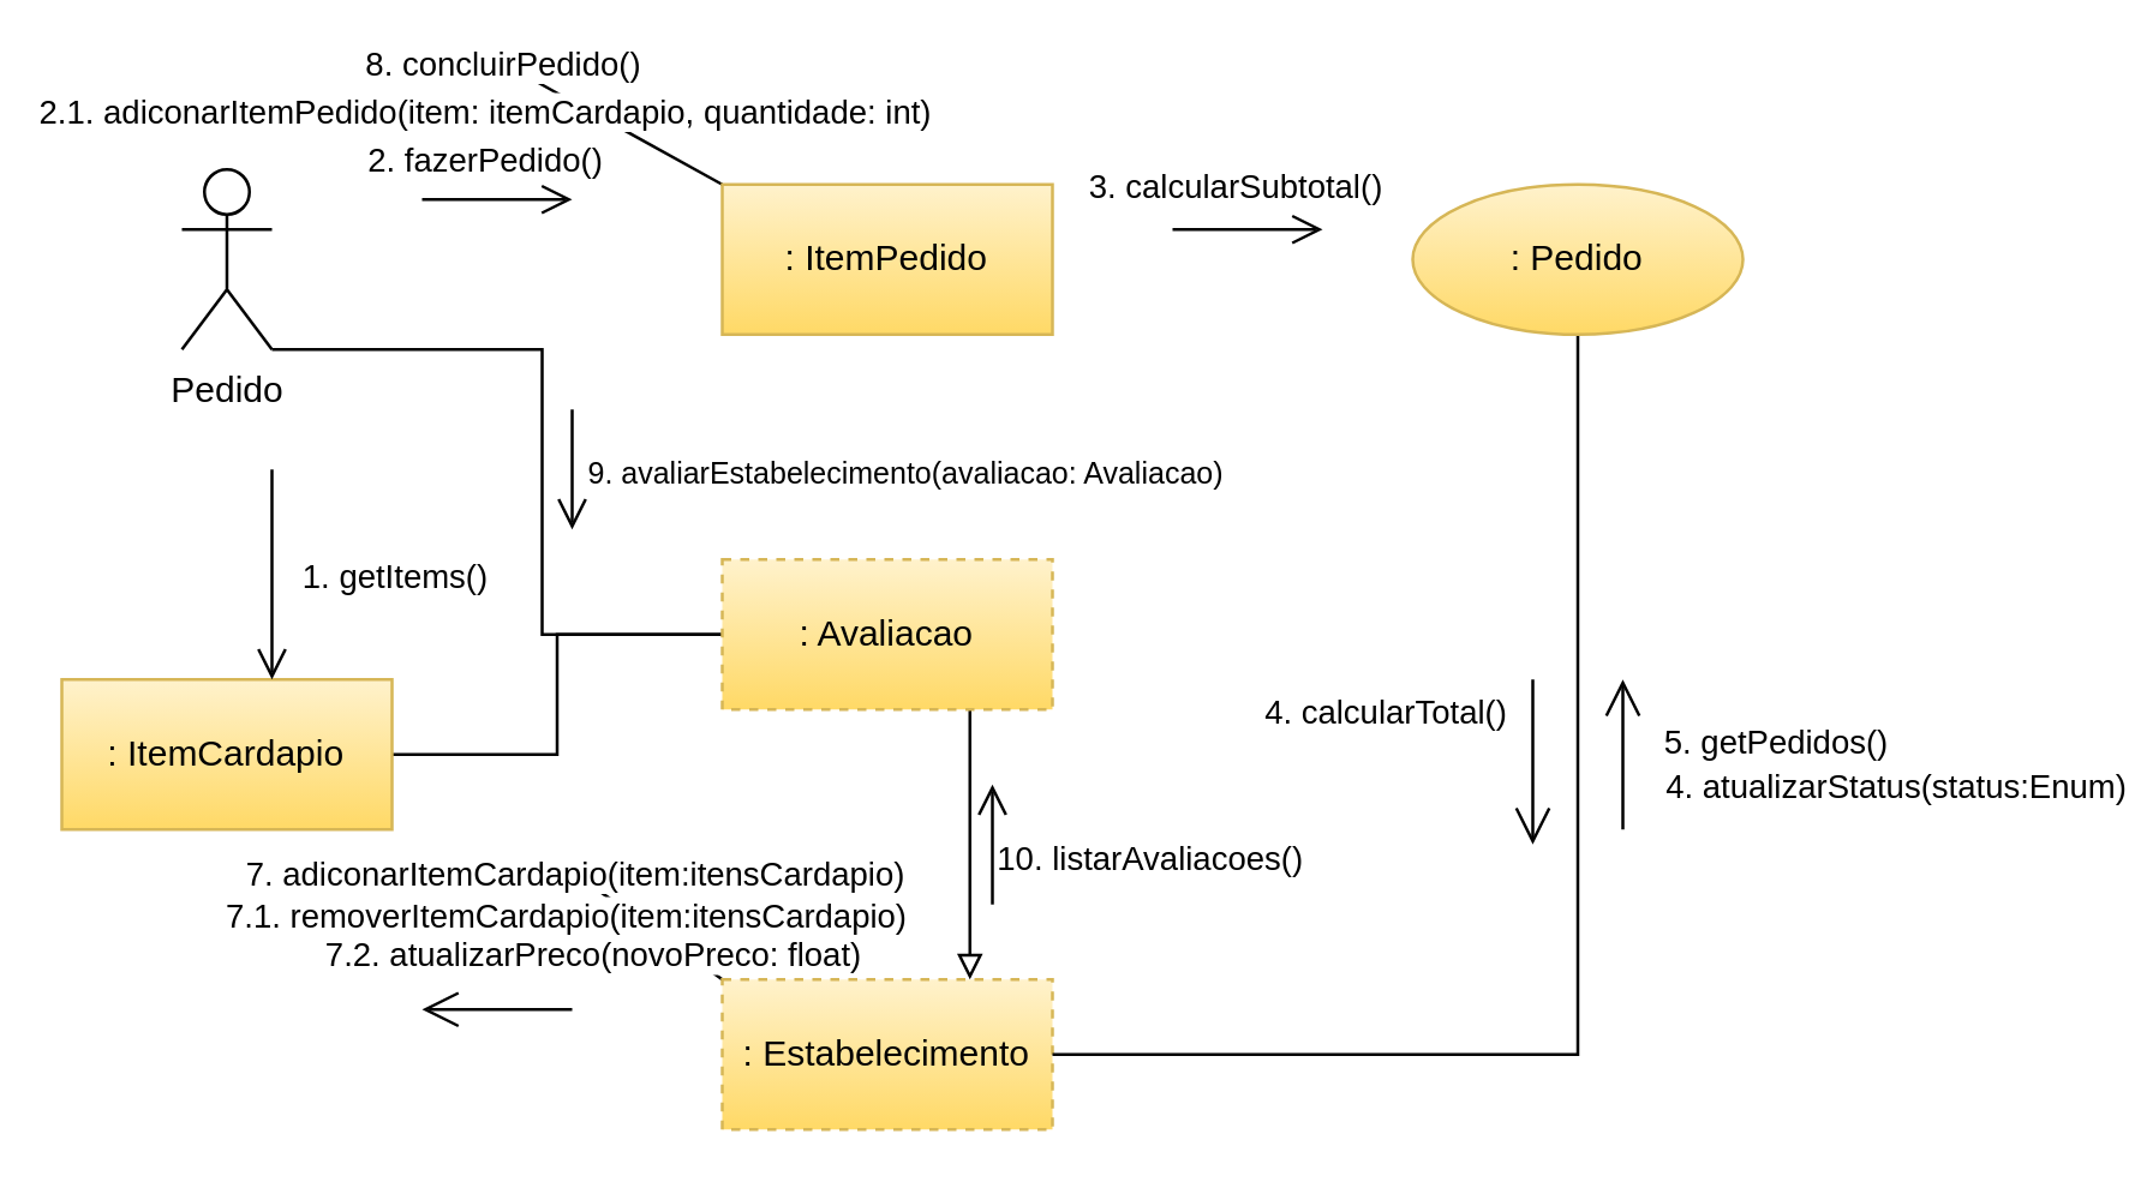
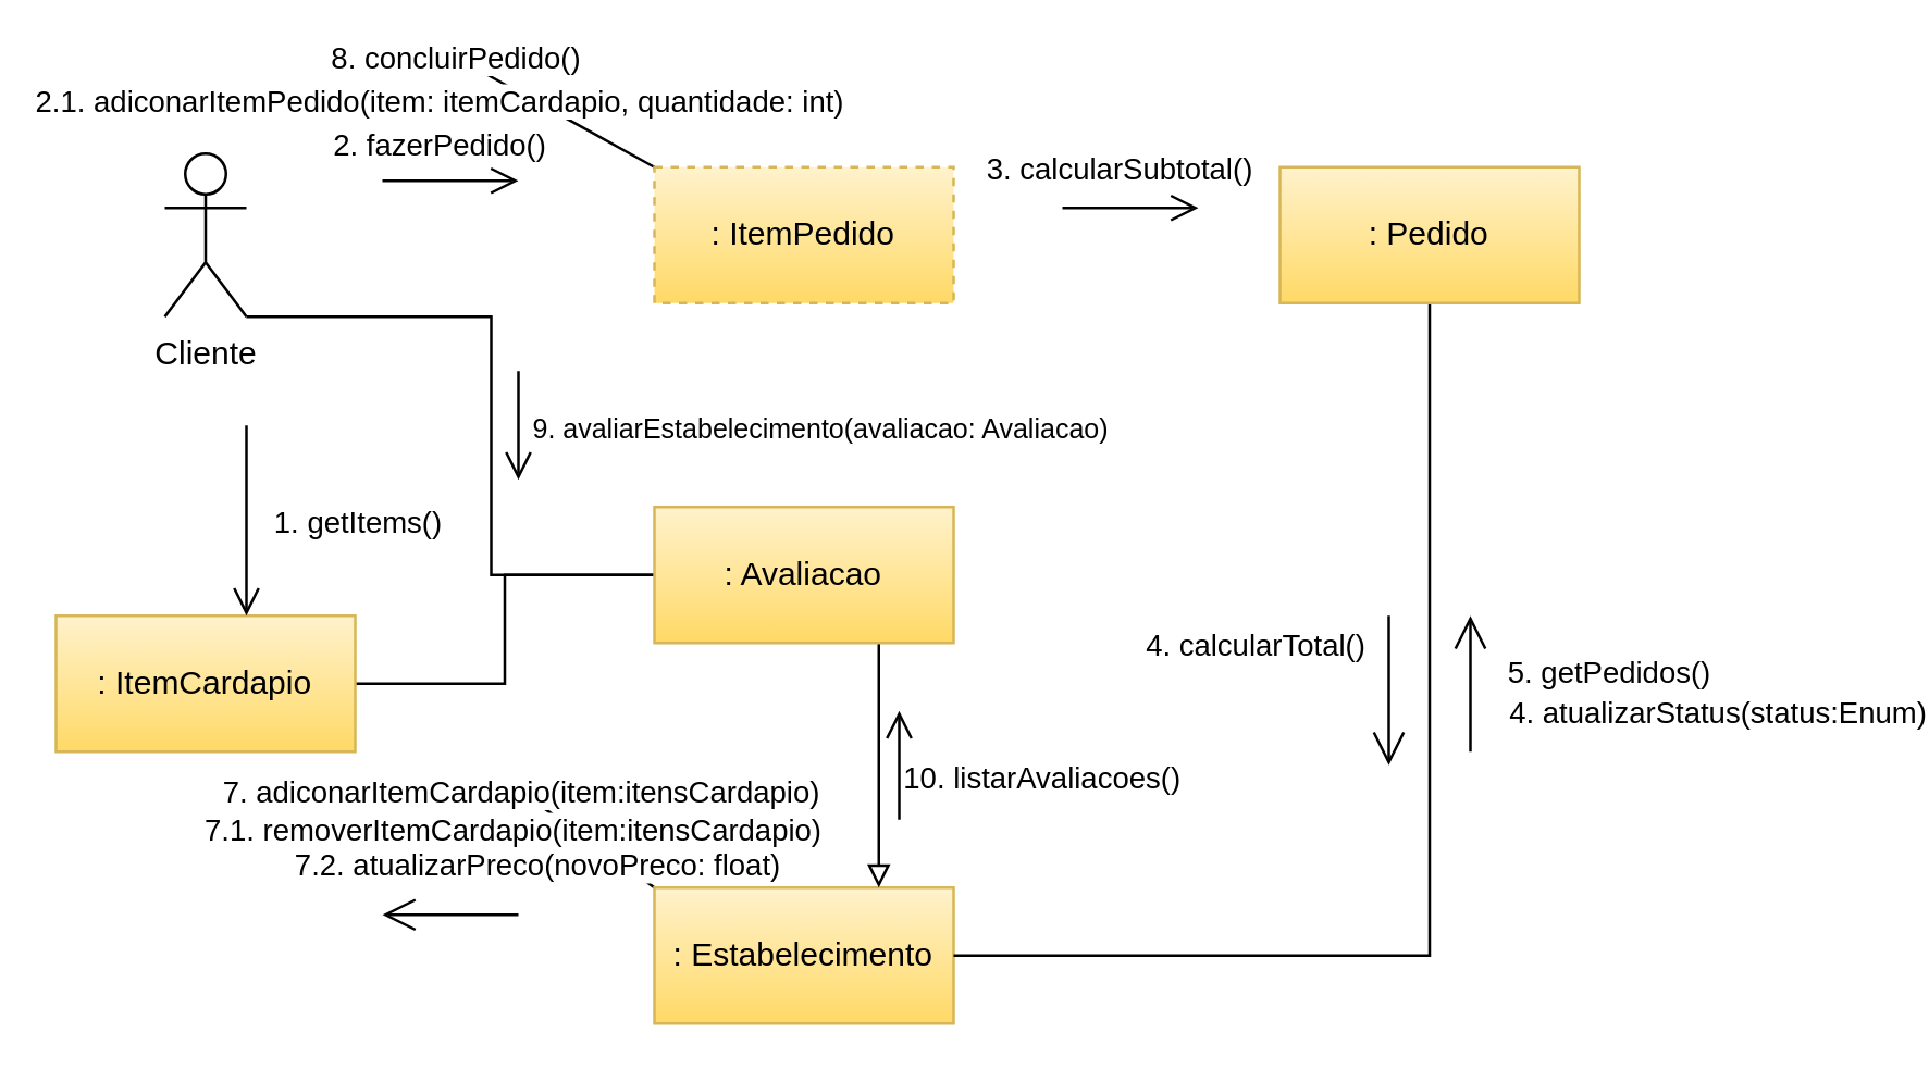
  <mxCell id="0" />
  <mxCell id="1" parent="0" />
  <mxCell id="2" style="edgeStyle=orthogonalEdgeStyle;rounded=0;orthogonalLoop=1;jettySize=auto;html=1;endArrow=none;endFill=0;" edge="1" parent="1" source="3" target="34"><mxGeometry relative="1" as="geometry" /></mxCell>
- <mxCell id="3" value=": ItemPedido" style="html=1;whiteSpace=wrap;fillColor=#fff2cc;strokeColor=#d6b656;gradientColor=#ffd966;" vertex="1" parent="1"><mxGeometry x="240" y="61" width="110" height="50" as="geometry" /></mxCell>
+ <mxCell id="3" value=": ItemPedido" style="html=1;whiteSpace=wrap;fillColor=#fff2cc;strokeColor=#d6b656;gradientColor=#ffd966;dashed=1;" vertex="1" parent="1"><mxGeometry x="240" y="61" width="110" height="50" as="geometry" /></mxCell>
  <mxCell id="4" style="edgeStyle=orthogonalEdgeStyle;rounded=0;orthogonalLoop=1;jettySize=auto;html=1;entryX=0;entryY=0.5;entryDx=0;entryDy=0;endArrow=none;endFill=0;" edge="1" parent="1" source="6" target="30"><mxGeometry relative="1" as="geometry"><Array as="points"><mxPoint x="180" y="116" /><mxPoint x="180" y="211" /></Array></mxGeometry></mxCell>
  <mxCell id="5" value="&lt;font style=&quot;font-size: 10px;&quot;&gt;9. avaliarEstabelecimento(avaliacao: Avaliacao)&lt;/font&gt;" style="edgeLabel;html=1;align=center;verticalAlign=middle;resizable=0;points=[];" vertex="1" connectable="0" parent="4"><mxGeometry x="0.1" y="-1" relative="1" as="geometry"><mxPoint x="121" y="-5" as="offset" /></mxGeometry></mxCell>
- <mxCell id="6" value="Pedido" style="shape=umlActor;verticalLabelPosition=bottom;verticalAlign=top;html=1;" vertex="1" parent="1"><mxGeometry x="60" y="56" width="30" height="60" as="geometry" /></mxCell>
+ <mxCell id="6" value="Cliente" style="shape=umlActor;verticalLabelPosition=bottom;verticalAlign=top;html=1;" vertex="1" parent="1"><mxGeometry x="60" y="56" width="30" height="60" as="geometry" /></mxCell>
  <mxCell id="7" value="" style="endArrow=open;startArrow=none;endFill=0;startFill=0;endSize=8;startSize=10;html=1;rounded=0;exitX=1;exitY=0.9;exitDx=0;exitDy=0;exitPerimeter=0;" edge="1" parent="1"><mxGeometry width="160" relative="1" as="geometry"><mxPoint x="140" y="66" as="sourcePoint" /><mxPoint x="190" y="66" as="targetPoint" /></mxGeometry></mxCell>
  <mxCell id="8" value="2. fazerPedido()" style="edgeLabel;html=1;align=center;verticalAlign=middle;resizable=0;points=[];" vertex="1" connectable="0" parent="7"><mxGeometry x="0.16" y="4" relative="1" as="geometry"><mxPoint x="-9" y="-10" as="offset" /></mxGeometry></mxCell>
  <mxCell id="9" style="edgeStyle=orthogonalEdgeStyle;rounded=0;orthogonalLoop=1;jettySize=auto;html=1;endArrow=none;endFill=0;" edge="1" parent="1" source="10" target="30"><mxGeometry relative="1" as="geometry" /></mxCell>
  <mxCell id="10" value=": ItemCardapio" style="html=1;whiteSpace=wrap;fillColor=#fff2cc;strokeColor=#d6b656;gradientColor=#ffd966;" vertex="1" parent="1"><mxGeometry x="20" y="226" width="110" height="50" as="geometry" /></mxCell>
  <mxCell id="11" value="" style="endArrow=open;startArrow=none;endFill=0;startFill=0;endSize=8;startSize=10;html=1;rounded=0;" edge="1" parent="1"><mxGeometry width="160" relative="1" as="geometry"><mxPoint x="90" y="156" as="sourcePoint" /><mxPoint x="90" y="226" as="targetPoint" /></mxGeometry></mxCell>
  <mxCell id="12" value="1. getItems()" style="edgeLabel;html=1;align=center;verticalAlign=middle;resizable=0;points=[];" vertex="1" connectable="0" parent="11"><mxGeometry x="0.16" y="4" relative="1" as="geometry"><mxPoint x="36" y="-6" as="offset" /></mxGeometry></mxCell>
  <mxCell id="13" style="edgeStyle=orthogonalEdgeStyle;rounded=0;orthogonalLoop=1;jettySize=auto;html=1;endArrow=none;endFill=0;" edge="1" parent="1" source="14" target="27"><mxGeometry relative="1" as="geometry" /></mxCell>
- <mxCell id="14" value=": Estabelecimento" style="html=1;whiteSpace=wrap;fillColor=#fff2cc;strokeColor=#d6b656;gradientColor=#ffd966;dashed=1;" vertex="1" parent="1"><mxGeometry x="240" y="326" width="110" height="50" as="geometry" /></mxCell>
+ <mxCell id="14" value=": Estabelecimento" style="html=1;whiteSpace=wrap;fillColor=#fff2cc;strokeColor=#d6b656;gradientColor=#ffd966;" vertex="1" parent="1"><mxGeometry x="240" y="326" width="110" height="50" as="geometry" /></mxCell>
  <mxCell id="15" style="edgeStyle=orthogonalEdgeStyle;rounded=0;orthogonalLoop=1;jettySize=auto;html=1;startArrow=none;startFill=0;endArrow=none;endFill=0;" edge="1" parent="1" source="16" target="14"><mxGeometry relative="1" as="geometry"><Array as="points"><mxPoint x="525" y="351" /></Array></mxGeometry></mxCell>
- <mxCell id="16" value=": Pedido" style="ellipse;html=1;whiteSpace=wrap;fillColor=#fff2cc;strokeColor=#d6b656;gradientColor=#ffd966;" vertex="1" parent="1"><mxGeometry x="470" y="61" width="110" height="50" as="geometry" /></mxCell>
+ <mxCell id="16" value=": Pedido" style="html=1;whiteSpace=wrap;fillColor=#fff2cc;strokeColor=#d6b656;gradientColor=#ffd966;" vertex="1" parent="1"><mxGeometry x="470" y="61" width="110" height="50" as="geometry" /></mxCell>
  <mxCell id="17" value="" style="endArrow=open;startArrow=none;endFill=0;startFill=0;endSize=8;startSize=10;html=1;rounded=0;exitX=1;exitY=0.9;exitDx=0;exitDy=0;exitPerimeter=0;" edge="1" parent="1"><mxGeometry width="160" relative="1" as="geometry"><mxPoint x="390" y="76" as="sourcePoint" /><mxPoint x="440" y="76" as="targetPoint" /></mxGeometry></mxCell>
  <mxCell id="18" value="3. calcularSubtotal()" style="edgeLabel;html=1;align=center;verticalAlign=middle;resizable=0;points=[];" vertex="1" connectable="0" parent="17"><mxGeometry x="0.16" y="4" relative="1" as="geometry"><mxPoint x="-9" y="-11" as="offset" /></mxGeometry></mxCell>
  <mxCell id="19" value="" style="endArrow=none;startArrow=open;endFill=0;startFill=0;endSize=8;startSize=10;html=1;rounded=0;exitX=1;exitY=0.9;exitDx=0;exitDy=0;exitPerimeter=0;" edge="1" parent="1"><mxGeometry width="160" relative="1" as="geometry"><mxPoint x="140" y="336" as="sourcePoint" /><mxPoint x="190" y="336" as="targetPoint" /></mxGeometry></mxCell>
  <mxCell id="20" value="7.1. removerItemCardapio(item:itensCardapio)" style="edgeLabel;html=1;align=center;verticalAlign=middle;resizable=0;points=[];" vertex="1" connectable="0" parent="19"><mxGeometry x="0.16" y="4" relative="1" as="geometry"><mxPoint x="18" y="-28" as="offset" /></mxGeometry></mxCell>
  <mxCell id="21" value="" style="endArrow=none;startArrow=open;endFill=0;startFill=0;endSize=8;startSize=10;html=1;rounded=0;exitX=1;exitY=0.9;exitDx=0;exitDy=0;exitPerimeter=0;" edge="1" parent="1"><mxGeometry width="160" relative="1" as="geometry"><mxPoint x="540" y="226" as="sourcePoint" /><mxPoint x="540" y="276" as="targetPoint" /></mxGeometry></mxCell>
  <mxCell id="22" value="5. getPedidos()" style="edgeLabel;html=1;align=center;verticalAlign=middle;resizable=0;points=[];" vertex="1" connectable="0" parent="21"><mxGeometry x="0.16" y="4" relative="1" as="geometry"><mxPoint x="46" y="-9" as="offset" /></mxGeometry></mxCell>
  <mxCell id="23" value="" style="endArrow=none;startArrow=open;endFill=0;startFill=0;endSize=8;startSize=10;html=1;rounded=0;" edge="1" parent="1"><mxGeometry width="160" relative="1" as="geometry"><mxPoint x="510" y="281" as="sourcePoint" /><mxPoint x="510" y="226" as="targetPoint" /></mxGeometry></mxCell>
  <mxCell id="24" value="4. calcularTotal()" style="edgeLabel;html=1;align=center;verticalAlign=middle;resizable=0;points=[];" vertex="1" connectable="0" parent="23"><mxGeometry x="0.16" y="4" relative="1" as="geometry"><mxPoint x="-46" y="-13" as="offset" /></mxGeometry></mxCell>
  <mxCell id="25" value="2.1. adiconarItemPedido(item: itemCardapio, quantidade: int)" style="edgeLabel;html=1;align=center;verticalAlign=middle;resizable=0;points=[];" vertex="1" connectable="0" parent="1"><mxGeometry x="160" y="36" as="geometry" /></mxCell>
  <mxCell id="26" value="4. atualizarStatus(status:Enum)" style="edgeLabel;html=1;align=center;verticalAlign=middle;resizable=0;points=[];" vertex="1" connectable="0" parent="1"><mxGeometry x="630" y="261" as="geometry" /></mxCell>
  <mxCell id="27" value="7. adiconarItemCardapio(item:itensCardapio)" style="edgeLabel;html=1;align=center;verticalAlign=middle;resizable=0;points=[];" vertex="1" connectable="0" parent="1"><mxGeometry x="190" y="290" as="geometry" /></mxCell>
  <mxCell id="28" value="7.2. atualizarPreco(novoPreco: float)" style="edgeLabel;html=1;align=center;verticalAlign=middle;resizable=0;points=[];" vertex="1" connectable="0" parent="1"><mxGeometry x="196.048" y="317" as="geometry" /></mxCell>
  <mxCell id="29" style="edgeStyle=orthogonalEdgeStyle;rounded=0;orthogonalLoop=1;jettySize=auto;html=1;exitX=0.75;exitY=1;exitDx=0;exitDy=0;endArrow=block;endFill=0;" edge="1" parent="1" source="30" target="14"><mxGeometry relative="1" as="geometry"><Array as="points"><mxPoint x="323" y="281" /><mxPoint x="323" y="281" /></Array></mxGeometry></mxCell>
- <mxCell id="30" value=": Avaliacao" style="html=1;whiteSpace=wrap;fillColor=#fff2cc;strokeColor=#d6b656;gradientColor=#ffd966;dashed=1;" vertex="1" parent="1"><mxGeometry x="240" y="186" width="110" height="50" as="geometry" /></mxCell>
+ <mxCell id="30" value=": Avaliacao" style="html=1;whiteSpace=wrap;fillColor=#fff2cc;strokeColor=#d6b656;gradientColor=#ffd966;" vertex="1" parent="1"><mxGeometry x="240" y="186" width="110" height="50" as="geometry" /></mxCell>
  <mxCell id="31" value="" style="endArrow=open;startArrow=none;endFill=0;startFill=0;endSize=8;startSize=10;html=1;rounded=0;" edge="1" parent="1"><mxGeometry width="160" relative="1" as="geometry"><mxPoint x="190" y="136" as="sourcePoint" /><mxPoint x="190" y="176" as="targetPoint" /></mxGeometry></mxCell>
  <mxCell id="32" value="" style="endArrow=open;startArrow=none;endFill=0;startFill=0;endSize=8;startSize=10;html=1;rounded=0;" edge="1" parent="1"><mxGeometry width="160" relative="1" as="geometry"><mxPoint x="330" y="301" as="sourcePoint" /><mxPoint x="330" y="261" as="targetPoint" /></mxGeometry></mxCell>
  <mxCell id="33" value="&lt;div&gt;10. listarAvaliacoes()&amp;nbsp;&lt;/div&gt;" style="edgeLabel;html=1;align=center;verticalAlign=middle;resizable=0;points=[];" vertex="1" connectable="0" parent="1"><mxGeometry x="380" y="289.995" as="geometry"><mxPoint x="3" y="-4" as="offset" /></mxGeometry></mxCell>
  <mxCell id="34" value="8. concluirPedido()" style="edgeLabel;html=1;align=center;verticalAlign=middle;resizable=0;points=[];" vertex="1" connectable="0" parent="1"><mxGeometry x="166" y="20" as="geometry" /></mxCell>
